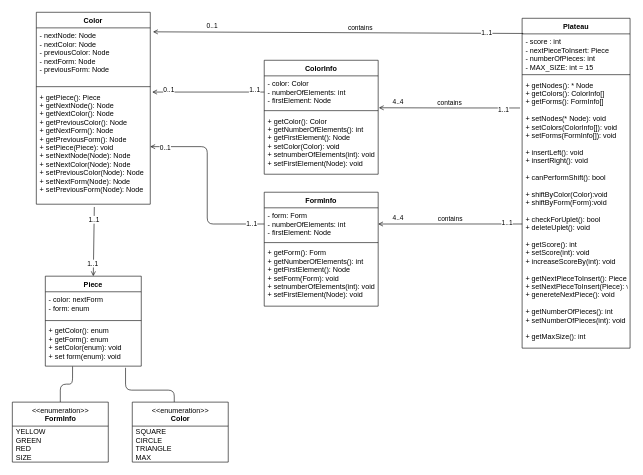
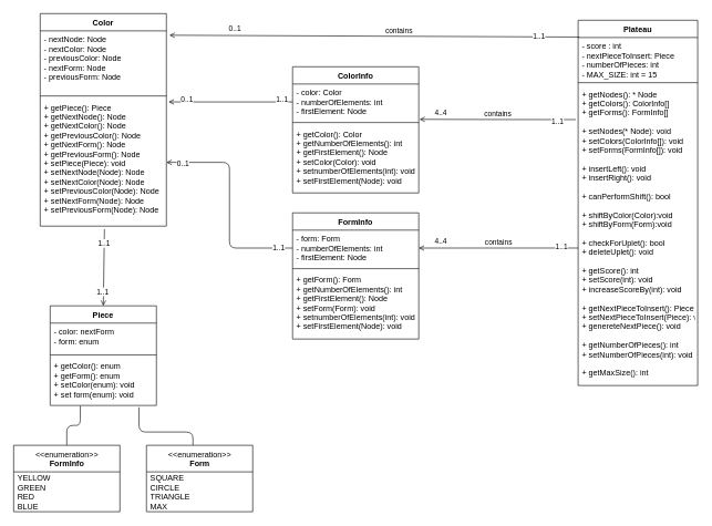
  <mxCell id="0" />
  <mxCell id="1" parent="0" />
  <mxCell id="2" style="edgeStyle=none;html=1;entryX=0.5;entryY=0;entryDx=0;entryDy=0;endArrow=open;endFill=0;exitX=0.509;exitY=1.024;exitDx=0;exitDy=0;exitPerimeter=0;" parent="1" source="8" target="25" edge="1"><mxGeometry relative="1" as="geometry"><mxPoint x="350" y="430" as="sourcePoint" /><mxPoint x="400" y="347" as="targetPoint" /></mxGeometry></mxCell>
  <mxCell id="3" value="1..1" style="edgeLabel;html=1;align=center;verticalAlign=middle;resizable=0;points=[];" parent="2" vertex="1" connectable="0"><mxGeometry x="-0.64" y="-1" relative="1" as="geometry"><mxPoint as="offset" /></mxGeometry></mxCell>
  <mxCell id="4" value="1..1" style="edgeLabel;html=1;align=center;verticalAlign=middle;resizable=0;points=[];" parent="2" vertex="1" connectable="0"><mxGeometry x="0.637" y="-2" relative="1" as="geometry"><mxPoint as="offset" /></mxGeometry></mxCell>
  <mxCell id="5" value="Color" style="swimlane;fontStyle=1;align=center;verticalAlign=top;childLayout=stackLayout;horizontal=1;startSize=26;horizontalStack=0;resizeParent=1;resizeParentMax=0;resizeLast=0;collapsible=1;marginBottom=0;" parent="1" vertex="1"><mxGeometry x="60" y="20" width="190" height="320" as="geometry"><mxRectangle x="340" y="130" width="70" height="30" as="alternateBounds" /></mxGeometry></mxCell>
  <mxCell id="6" value="- nextNode: Node&#10;- nextColor: Node&#10;- previousColor: Node&#10;- nextForm: Node&#10;- previousForm: Node" style="text;strokeColor=none;fillColor=none;align=left;verticalAlign=top;spacingLeft=4;spacingRight=4;overflow=hidden;rotatable=0;points=[[0,0.5],[1,0.5]];portConstraint=eastwest;" parent="5" vertex="1"><mxGeometry y="26" width="190" height="94" as="geometry" /></mxCell>
  <mxCell id="7" value="" style="line;strokeWidth=1;fillColor=none;align=left;verticalAlign=middle;spacingTop=-1;spacingLeft=3;spacingRight=3;rotatable=0;labelPosition=right;points=[];portConstraint=eastwest;strokeColor=inherit;" parent="5" vertex="1"><mxGeometry y="120" width="190" height="8" as="geometry" /></mxCell>
  <mxCell id="8" value="+ getPiece(): Piece&#10;+ getNextNode(): Node&#10;+ getNextColor(): Node&#10;+ getPreviousColor(): Node&#10;+ getNextForm(): Node&#10;+ getPreviousForm(): Node&#10;+ setPiece(Piece): void&#10;+ setNextNode(Node): Node&#10;+ setNextColor(Node): Node&#10;+ setPreviousColor(Node): Node&#10;+ setNextForm(Node): Node&#10;+ setPreviousForm(Node): Node" style="text;strokeColor=none;fillColor=none;align=left;verticalAlign=top;spacingLeft=4;spacingRight=4;overflow=hidden;rotatable=0;points=[[0,0.5],[1,0.5]];portConstraint=eastwest;" parent="5" vertex="1"><mxGeometry y="128" width="190" height="192" as="geometry" /></mxCell>
  <mxCell id="9" value="Plateau" style="swimlane;fontStyle=1;align=center;verticalAlign=top;childLayout=stackLayout;horizontal=1;startSize=26;horizontalStack=0;resizeParent=1;resizeParentMax=0;resizeLast=0;collapsible=1;marginBottom=0;" parent="1" vertex="1"><mxGeometry x="870" y="30" width="180" height="550" as="geometry"><mxRectangle x="340" y="130" width="70" height="30" as="alternateBounds" /></mxGeometry></mxCell>
  <mxCell id="10" value="- score : int&#10;- nextPieceToInsert: Piece&#10;- numberOfPieces: int &#10;- MAX_SIZE: int = 15" style="text;strokeColor=none;fillColor=none;align=left;verticalAlign=top;spacingLeft=4;spacingRight=4;overflow=hidden;rotatable=0;points=[[0,0.5],[1,0.5]];portConstraint=eastwest;" parent="9" vertex="1"><mxGeometry y="26" width="180" height="64" as="geometry" /></mxCell>
  <mxCell id="11" value="" style="line;strokeWidth=1;fillColor=none;align=left;verticalAlign=middle;spacingTop=-1;spacingLeft=3;spacingRight=3;rotatable=0;labelPosition=right;points=[];portConstraint=eastwest;strokeColor=inherit;" parent="9" vertex="1"><mxGeometry y="90" width="180" height="8" as="geometry" /></mxCell>
  <mxCell id="12" value="+ getNodes(): * Node&#10;+ getColors(): ColorInfo[]&#10;+ getForms(): FormInfo[]&#10;&#10;+ setNodes(* Node): void&#10;+ setColors(ColorInfo[]): void&#10;+ setForms(FormInfo[]): void&#10;&#10;+ insertLeft(): void&#10;+ insertRight(): void&#10;&#10;+ canPerformShift(): bool&#10;&#10;+ shiftByColor(Color):void&#10;+ shiftByForm(Form):void&#10;&#10;+ checkForUplet(): bool&#10;+ deleteUplet(): void&#10;&#10;+ getScore(): int&#10;+ setScore(int): void&#10;+ increaseScoreBy(int): void&#10;&#10;+ getNextPieceToInsert(): Piece&#10;+ setNextPieceToInsert(Piece): void&#10;+ genereteNextPiece(): void&#10;&#10;+ getNumberOfPieces(): int&#10;+ setNumberOfPieces(int): void&#10;&#10;+ getMaxSize(): int" style="text;strokeColor=none;fillColor=none;align=left;verticalAlign=top;spacingLeft=4;spacingRight=4;overflow=hidden;rotatable=0;points=[[0,0.5],[1,0.5]];portConstraint=eastwest;fontStyle=0" parent="9" vertex="1"><mxGeometry y="98" width="180" height="452" as="geometry" /></mxCell>
  <mxCell id="13" style="edgeStyle=none;html=1;endArrow=open;endFill=0;exitX=0.01;exitY=0.046;exitDx=0;exitDy=0;exitPerimeter=0;entryX=1.024;entryY=0.07;entryDx=0;entryDy=0;entryPerimeter=0;" parent="1" source="9" target="6" edge="1"><mxGeometry relative="1" as="geometry"><mxPoint x="750" y="194" as="sourcePoint" /><mxPoint x="330" y="210" as="targetPoint" /></mxGeometry></mxCell>
  <mxCell id="14" value="0..1" style="edgeLabel;html=1;align=center;verticalAlign=middle;resizable=0;points=[];" parent="13" vertex="1" connectable="0"><mxGeometry x="0.65" y="-1" relative="1" as="geometry"><mxPoint x="-10" y="-10" as="offset" /></mxGeometry></mxCell>
  <mxCell id="15" value="contains" style="edgeLabel;html=1;align=center;verticalAlign=middle;resizable=0;points=[];" parent="13" vertex="1" connectable="0"><mxGeometry x="-0.14" y="-1" relative="1" as="geometry"><mxPoint x="-7" y="-8" as="offset" /></mxGeometry></mxCell>
  <mxCell id="16" value="1..1" style="edgeLabel;html=1;align=center;verticalAlign=middle;resizable=0;points=[];" parent="13" vertex="1" connectable="0"><mxGeometry x="-0.802" y="-2" relative="1" as="geometry"><mxPoint as="offset" /></mxGeometry></mxCell>
  <mxCell id="17" style="edgeStyle=orthogonalEdgeStyle;html=1;endArrow=open;endFill=0;exitX=-0.019;exitY=0.114;exitDx=0;exitDy=0;exitPerimeter=0;entryX=1.006;entryY=0.985;entryDx=0;entryDy=0;entryPerimeter=0;" parent="1" source="12" target="36" edge="1"><mxGeometry relative="1" as="geometry"><mxPoint x="760" y="237" as="sourcePoint" /><mxPoint x="720" y="178" as="targetPoint" /><Array as="points"><mxPoint x="750" y="180" /><mxPoint x="631" y="179" /></Array></mxGeometry></mxCell>
  <mxCell id="18" value="4..4" style="edgeLabel;html=1;align=center;verticalAlign=middle;resizable=0;points=[];" parent="17" vertex="1" connectable="0"><mxGeometry x="0.65" y="-1" relative="1" as="geometry"><mxPoint x="-10" y="-10" as="offset" /></mxGeometry></mxCell>
  <mxCell id="19" value="contains" style="edgeLabel;html=1;align=center;verticalAlign=middle;resizable=0;points=[];" parent="17" vertex="1" connectable="0"><mxGeometry x="0.184" y="-2" relative="1" as="geometry"><mxPoint x="21" y="-7" as="offset" /></mxGeometry></mxCell>
  <mxCell id="20" value="1..1" style="edgeLabel;html=1;align=center;verticalAlign=middle;resizable=0;points=[];" parent="17" vertex="1" connectable="0"><mxGeometry x="-0.764" y="2" relative="1" as="geometry"><mxPoint as="offset" /></mxGeometry></mxCell>
  <mxCell id="21" style="edgeStyle=none;html=1;endArrow=open;endFill=0;entryX=1;entryY=0.5;entryDx=0;entryDy=0;exitX=0.001;exitY=0.542;exitDx=0;exitDy=0;exitPerimeter=0;" parent="1" source="12" target="46" edge="1"><mxGeometry relative="1" as="geometry"><mxPoint x="820" y="433" as="sourcePoint" /><mxPoint x="670" y="430" as="targetPoint" /></mxGeometry></mxCell>
  <mxCell id="22" value="4..4" style="edgeLabel;html=1;align=center;verticalAlign=middle;resizable=0;points=[];" parent="21" vertex="1" connectable="0"><mxGeometry x="0.65" y="-1" relative="1" as="geometry"><mxPoint x="-10" y="-10" as="offset" /></mxGeometry></mxCell>
  <mxCell id="23" value="contains" style="edgeLabel;html=1;align=center;verticalAlign=middle;resizable=0;points=[];" parent="21" vertex="1" connectable="0"><mxGeometry x="-0.154" relative="1" as="geometry"><mxPoint x="-19" y="-9" as="offset" /></mxGeometry></mxCell>
  <mxCell id="24" value="1..1" style="edgeLabel;html=1;align=center;verticalAlign=middle;resizable=0;points=[];" parent="21" vertex="1" connectable="0"><mxGeometry x="-0.786" y="-2" relative="1" as="geometry"><mxPoint as="offset" /></mxGeometry></mxCell>
  <mxCell id="25" value="Piece" style="swimlane;fontStyle=1;align=center;verticalAlign=top;childLayout=stackLayout;horizontal=1;startSize=26;horizontalStack=0;resizeParent=1;resizeParentMax=0;resizeLast=0;collapsible=1;marginBottom=0;" parent="1" vertex="1"><mxGeometry x="75" y="460" width="160" height="150" as="geometry"><mxRectangle x="340" y="130" width="70" height="30" as="alternateBounds" /></mxGeometry></mxCell>
  <mxCell id="26" value="- color: nextForm&#10;- form: enum" style="text;strokeColor=none;fillColor=none;align=left;verticalAlign=top;spacingLeft=4;spacingRight=4;overflow=hidden;rotatable=0;points=[[0,0.5],[1,0.5]];portConstraint=eastwest;" parent="25" vertex="1"><mxGeometry y="26" width="160" height="44" as="geometry" /></mxCell>
  <mxCell id="27" value="" style="line;strokeWidth=1;fillColor=none;align=left;verticalAlign=middle;spacingTop=-1;spacingLeft=3;spacingRight=3;rotatable=0;labelPosition=right;points=[];portConstraint=eastwest;strokeColor=inherit;" parent="25" vertex="1"><mxGeometry y="70" width="160" height="8" as="geometry" /></mxCell>
  <mxCell id="28" value="+ getColor(): enum&#10;+ getForm(): enum&#10;+ setColor(enum): void&#10;+ set form(enum): void" style="text;strokeColor=none;fillColor=none;align=left;verticalAlign=top;spacingLeft=4;spacingRight=4;overflow=hidden;rotatable=0;points=[[0,0.5],[1,0.5]];portConstraint=eastwest;" parent="25" vertex="1"><mxGeometry y="78" width="160" height="72" as="geometry" /></mxCell>
  <mxCell id="29" style="edgeStyle=orthogonalEdgeStyle;html=1;endArrow=none;endFill=0;entryX=0.284;entryY=1.007;entryDx=0;entryDy=0;entryPerimeter=0;" parent="1" source="30" target="28" edge="1"><mxGeometry relative="1" as="geometry" /></mxCell>
  <mxCell id="30" value="&amp;lt;&amp;lt;enumeration&amp;gt;&amp;gt;&lt;br&gt;&lt;b&gt;FormInfo&lt;/b&gt;" style="swimlane;fontStyle=0;align=center;verticalAlign=top;childLayout=stackLayout;horizontal=1;startSize=40;horizontalStack=0;resizeParent=1;resizeParentMax=0;resizeLast=0;collapsible=0;marginBottom=0;html=1;labelBackgroundColor=none;" parent="1" vertex="1"><mxGeometry x="20" y="670" width="160" height="100" as="geometry" /></mxCell>
- <mxCell id="31" value="YELLOW&lt;br&gt;GREEN&lt;br&gt;RED&lt;br&gt;SIZE" style="text;html=1;strokeColor=none;fillColor=none;align=left;verticalAlign=middle;spacingLeft=4;spacingRight=4;overflow=hidden;rotatable=0;points=[[0,0.5],[1,0.5]];portConstraint=eastwest;labelBackgroundColor=none;" parent="30" vertex="1"><mxGeometry y="40" width="160" height="60" as="geometry" /></mxCell>
+ <mxCell id="31" value="YELLOW&lt;br&gt;GREEN&lt;br&gt;RED&lt;br&gt;BLUE" style="text;html=1;strokeColor=none;fillColor=none;align=left;verticalAlign=middle;spacingLeft=4;spacingRight=4;overflow=hidden;rotatable=0;points=[[0,0.5],[1,0.5]];portConstraint=eastwest;labelBackgroundColor=none;" parent="30" vertex="1"><mxGeometry y="40" width="160" height="60" as="geometry" /></mxCell>
  <mxCell id="32" style="edgeStyle=orthogonalEdgeStyle;html=1;endArrow=none;endFill=0;entryX=0.836;entryY=1.038;entryDx=0;entryDy=0;entryPerimeter=0;" parent="1" source="33" target="28" edge="1"><mxGeometry relative="1" as="geometry"><Array as="points"><mxPoint x="290" y="650" /><mxPoint x="209" y="650" /></Array></mxGeometry></mxCell>
- <mxCell id="33" value="&amp;lt;&amp;lt;enumeration&amp;gt;&amp;gt;&lt;br&gt;&lt;b&gt;Color&lt;/b&gt;" style="swimlane;fontStyle=0;align=center;verticalAlign=top;childLayout=stackLayout;horizontal=1;startSize=40;horizontalStack=0;resizeParent=1;resizeParentMax=0;resizeLast=0;collapsible=0;marginBottom=0;html=1;labelBackgroundColor=none;" parent="1" vertex="1"><mxGeometry x="220" y="670" width="160" height="100" as="geometry" /></mxCell>
+ <mxCell id="33" value="&amp;lt;&amp;lt;enumeration&amp;gt;&amp;gt;&lt;br&gt;&lt;b&gt;Form&lt;/b&gt;" style="swimlane;fontStyle=0;align=center;verticalAlign=top;childLayout=stackLayout;horizontal=1;startSize=40;horizontalStack=0;resizeParent=1;resizeParentMax=0;resizeLast=0;collapsible=0;marginBottom=0;html=1;labelBackgroundColor=none;" parent="1" vertex="1"><mxGeometry x="220" y="670" width="160" height="100" as="geometry" /></mxCell>
  <mxCell id="34" value="SQUARE&lt;br&gt;CIRCLE&lt;br&gt;TRIANGLE&lt;br&gt;MAX" style="text;html=1;strokeColor=none;fillColor=none;align=left;verticalAlign=middle;spacingLeft=4;spacingRight=4;overflow=hidden;rotatable=0;points=[[0,0.5],[1,0.5]];portConstraint=eastwest;labelBackgroundColor=none;" parent="33" vertex="1"><mxGeometry y="40" width="160" height="60" as="geometry" /></mxCell>
  <mxCell id="35" value="ColorInfo" style="swimlane;fontStyle=1;align=center;verticalAlign=top;childLayout=stackLayout;horizontal=1;startSize=26;horizontalStack=0;resizeParent=1;resizeParentMax=0;resizeLast=0;collapsible=1;marginBottom=0;" parent="1" vertex="1"><mxGeometry x="440" y="100" width="190" height="190" as="geometry" /></mxCell>
  <mxCell id="36" value="- color: Color&#10;- numberOfElements: int&#10;- firstElement: Node " style="text;strokeColor=none;fillColor=none;align=left;verticalAlign=top;spacingLeft=4;spacingRight=4;overflow=hidden;rotatable=0;points=[[0,0.5],[1,0.5]];portConstraint=eastwest;" parent="35" vertex="1"><mxGeometry y="26" width="190" height="54" as="geometry" /></mxCell>
  <mxCell id="37" value="" style="line;strokeWidth=1;fillColor=none;align=left;verticalAlign=middle;spacingTop=-1;spacingLeft=3;spacingRight=3;rotatable=0;labelPosition=right;points=[];portConstraint=eastwest;strokeColor=inherit;" parent="35" vertex="1"><mxGeometry y="80" width="190" height="8" as="geometry" /></mxCell>
  <mxCell id="38" value="+ getColor(): Color&#10;+ getNumberOfElements(): int&#10;+ getFirstElement(): Node&#10;+ setColor(Color): void&#10;+ setnumberOfElements(int): void&#10;+ setFirstElement(Node): void" style="text;strokeColor=none;fillColor=none;align=left;verticalAlign=top;spacingLeft=4;spacingRight=4;overflow=hidden;rotatable=0;points=[[0,0.5],[1,0.5]];portConstraint=eastwest;" parent="35" vertex="1"><mxGeometry y="88" width="190" height="102" as="geometry" /></mxCell>
  <mxCell id="39" style="edgeStyle=orthogonalEdgeStyle;html=1;entryX=1.017;entryY=0.026;entryDx=0;entryDy=0;entryPerimeter=0;endArrow=open;endFill=0;" parent="1" source="36" target="8" edge="1"><mxGeometry relative="1" as="geometry" /></mxCell>
  <mxCell id="40" value="0..1" style="edgeLabel;html=1;align=center;verticalAlign=middle;resizable=0;points=[];" parent="39" vertex="1" connectable="0"><mxGeometry x="0.841" y="-1" relative="1" as="geometry"><mxPoint x="12" y="-2" as="offset" /></mxGeometry></mxCell>
  <mxCell id="41" value="1..1" style="edgeLabel;html=1;align=center;verticalAlign=middle;resizable=0;points=[];" parent="39" vertex="1" connectable="0"><mxGeometry x="-0.819" y="-3" relative="1" as="geometry"><mxPoint as="offset" /></mxGeometry></mxCell>
  <mxCell id="42" style="edgeStyle=orthogonalEdgeStyle;html=1;endArrow=open;endFill=0;exitX=0;exitY=0.5;exitDx=0;exitDy=0;" parent="1" source="46" target="8" edge="1"><mxGeometry relative="1" as="geometry" /></mxCell>
  <mxCell id="43" value="0..1" style="edgeLabel;html=1;align=center;verticalAlign=middle;resizable=0;points=[];" parent="42" vertex="1" connectable="0"><mxGeometry x="0.851" y="1" relative="1" as="geometry"><mxPoint as="offset" /></mxGeometry></mxCell>
  <mxCell id="44" value="1..1" style="edgeLabel;html=1;align=center;verticalAlign=middle;resizable=0;points=[];" parent="42" vertex="1" connectable="0"><mxGeometry x="-0.86" y="-2" relative="1" as="geometry"><mxPoint as="offset" /></mxGeometry></mxCell>
  <mxCell id="45" value="FormInfo" style="swimlane;fontStyle=1;align=center;verticalAlign=top;childLayout=stackLayout;horizontal=1;startSize=26;horizontalStack=0;resizeParent=1;resizeParentMax=0;resizeLast=0;collapsible=1;marginBottom=0;" parent="1" vertex="1"><mxGeometry x="440" y="320" width="190" height="190" as="geometry" /></mxCell>
  <mxCell id="46" value="- form: Form&#10;- numberOfElements: int&#10;- firstElement: Node " style="text;strokeColor=none;fillColor=none;align=left;verticalAlign=top;spacingLeft=4;spacingRight=4;overflow=hidden;rotatable=0;points=[[0,0.5],[1,0.5]];portConstraint=eastwest;" parent="45" vertex="1"><mxGeometry y="26" width="190" height="54" as="geometry" /></mxCell>
  <mxCell id="47" value="" style="line;strokeWidth=1;fillColor=none;align=left;verticalAlign=middle;spacingTop=-1;spacingLeft=3;spacingRight=3;rotatable=0;labelPosition=right;points=[];portConstraint=eastwest;strokeColor=inherit;" parent="45" vertex="1"><mxGeometry y="80" width="190" height="8" as="geometry" /></mxCell>
  <mxCell id="48" value="+ getForm(): Form&#10;+ getNumberOfElements(): int&#10;+ getFirstElement(): Node&#10;+ setForm(Form): void&#10;+ setnumberOfElements(int): void&#10;+ setFirstElement(Node): void" style="text;strokeColor=none;fillColor=none;align=left;verticalAlign=top;spacingLeft=4;spacingRight=4;overflow=hidden;rotatable=0;points=[[0,0.5],[1,0.5]];portConstraint=eastwest;" parent="45" vertex="1"><mxGeometry y="88" width="190" height="102" as="geometry" /></mxCell>
